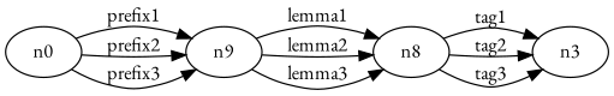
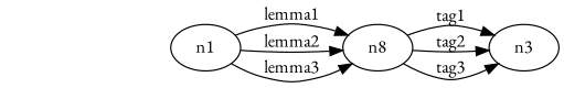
  digraph {
    fontname="EB Garamond"
    rankdir=LR
    node [fontname="EB Garamond"]
    edge [fontname="EB Garamond"]
-   n0
-   n1 [label=n9]
+   n1
    n2 [label=n8]
    n3
-   n0 -> n1 [label=prefix1]
-   n0 -> n1 [label=prefix2]
-   n0 -> n1 [label=prefix3]
    n1 -> n2 [label=lemma1]
    n1 -> n2 [label=lemma2]
    n1 -> n2 [label=lemma3]
    n2 -> n3 [label=tag1]
    n2 -> n3 [label=tag2]
    n2 -> n3 [label=tag3]
  }
